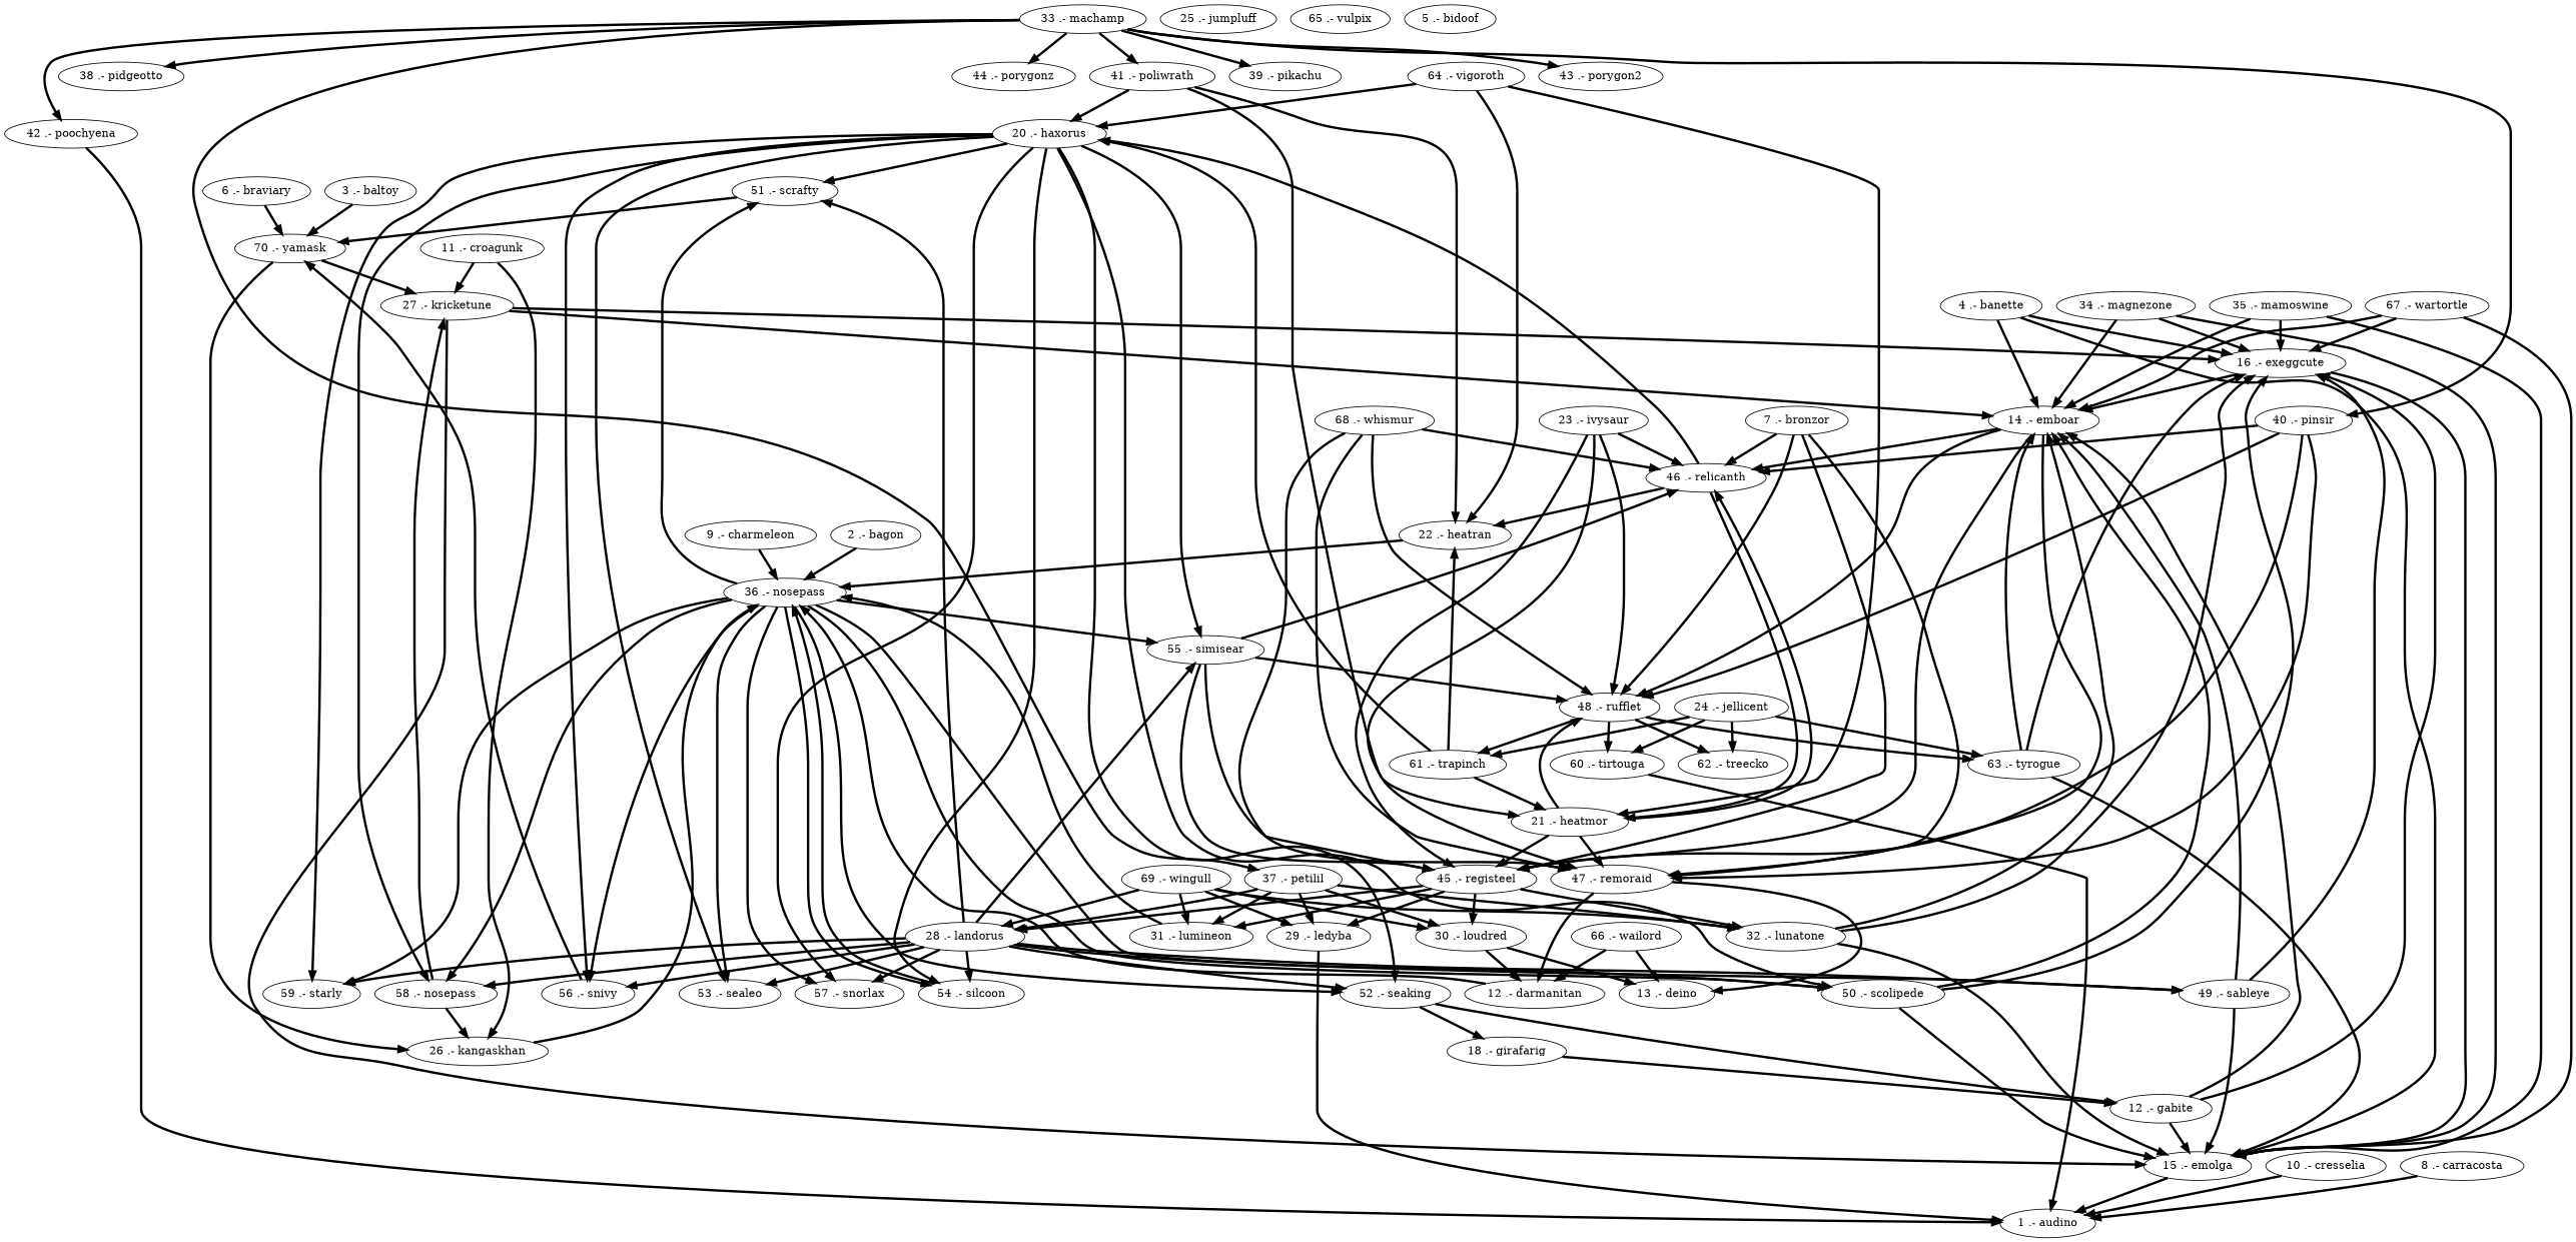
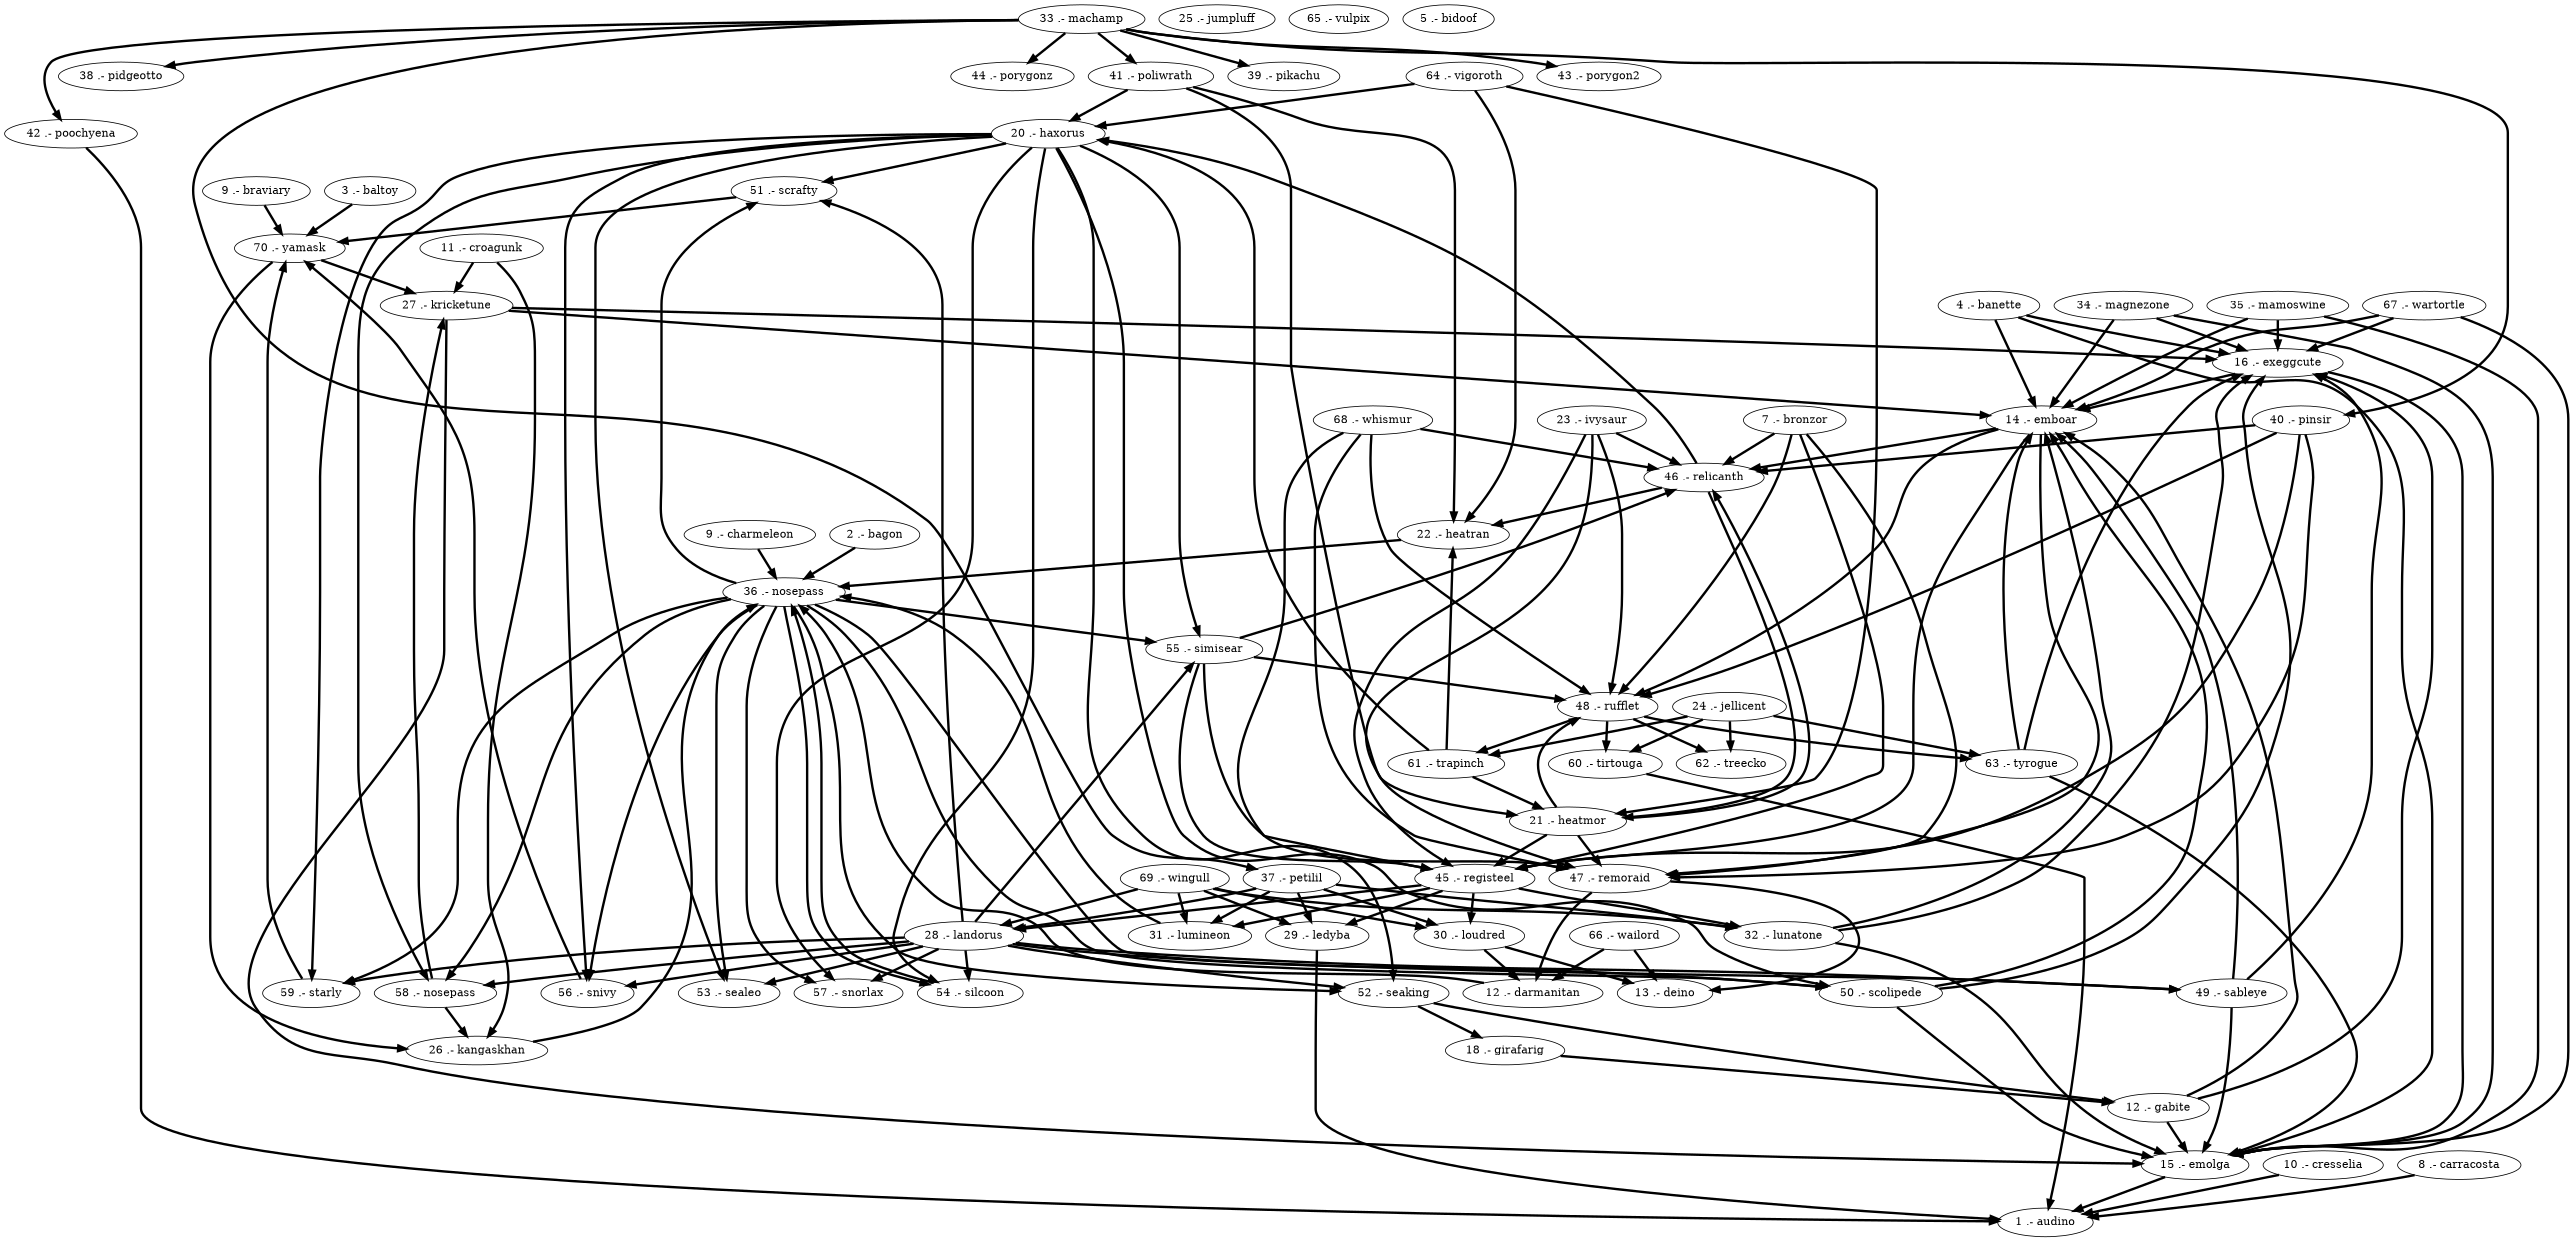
  digraph {
    node [shape=ellipse]
    edge [color=black penwidth=3]
    n1 [label="20 .- haxorus"]
    n2 [label="53 .- sealeo"]
    n3 [label="57 .- snorlax"]
    n4 [label="51 .- scrafty"]
    n5 [label="59 .- starly"]
    n6 [label="54 .- silcoon"]
    n7 [label="56 .- snivy"]
    n8 [label="50 .- scolipede"]
    n9 [label="52 .- seaking"]
    n10 [label="55 .- simisear"]
    n11 [label="58 .- nosepass"]
    n12 [label="70 .- yamask"]
    n13 [label="36 .- nosepass"]
    n14 [label="16 .- exeggcute"]
    n15 [label="15 .- emolga"]
    n16 [label="14 .- emboar"]
    n17 [label="49 .- sableye"]
    n18 [label="18 .- girafarig"]
    n19 [label="12 .- gabite"]
    n20 [label="46 .- relicanth"]
    n21 [label="48 .- rufflet"]
    n22 [label="47 .- remoraid"]
    n23 [label="45 .- registeel"]
    n24 [label="27 .- kricketune"]
    n25 [label="26 .- kangaskhan"]
    n26 [label="21 .- heatmor"]
    n27 [label="22 .- heatran"]
    n28 [label="62 .- treecko"]
    n29 [label="63 .- tyrogue"]
    n30 [label="60 .- tirtouga"]
    n31 [label="61 .- trapinch"]
    n32 [label="13 .- deino"]
    n33 [label="12 .- darmanitan"]
    n34 [label="32 .- lunatone"]
    n35 [label="31 .- lumineon"]
    n36 [label="28 .- landorus"]
    n37 [label="30 .- loudred"]
    n38 [label="29 .- ledyba"]
    n39 [label="43 .- porygon2"]
    n40 [label="1 .- audino"]
    n41 [label="25 .- jumpluff"]
    n42 [label="7 .- bronzor"]
-   n43 [label="6 .- braviary"]
+   n43 [label="9 .- braviary"]
    n44 [label="65 .- vulpix"]
    n45 [label="37 .- petilil"]
    n46 [label="4 .- banette"]
    n47 [label="38 .- pidgeotto"]
    n48 [label="11 .- croagunk"]
    n49 [label="68 .- whismur"]
    n50 [label="9 .- charmeleon"]
    n51 [label="10 .- cresselia"]
    n52 [label="42 .- poochyena"]
    n53 [label="8 .- carracosta"]
    n54 [label="34 .- magnezone"]
    n55 [label="24 .- jellicent"]
    n56 [label="2 .- bagon"]
    n57 [label="64 .- vigoroth"]
    n58 [label="35 .- mamoswine"]
    n59 [label="3 .- baltoy"]
    n60 [label="44 .- porygonz"]
    n61 [label="33 .- machamp"]
    n62 [label="41 .- poliwrath"]
    n63 [label="39 .- pikachu"]
    n64 [label="40 .- pinsir"]
    n65 [label="66 .- wailord"]
    n66 [label="5 .- bidoof"]
    n67 [label="69 .- wingull"]
    n68 [label="23 .- ivysaur"]
    n69 [label="67 .- wartortle"]
    n1 -> n2
    n1 -> n3
    n1 -> n4
    n1 -> n5
    n1 -> n6
    n1 -> n7
    n1 -> n8
    n1 -> n9
    n1 -> n10
    n1 -> n11
    n4 -> n12
+   n5 -> n12
    n6 -> n13
    n7 -> n12
    n8 -> n14
    n8 -> n15
    n8 -> n16
    n9 -> n18
    n9 -> n19
    n10 -> n20
    n10 -> n21
    n10 -> n22
    n10 -> n23
    n11 -> n24
    n11 -> n25
    n12 -> n24
    n12 -> n25
    n13 -> n2
    n13 -> n3
    n13 -> n4
    n13 -> n5
    n13 -> n6
    n13 -> n7
    n13 -> n8
    n13 -> n9
    n13 -> n10
    n13 -> n11
    n13 -> n17
    n14 -> n15
    n14 -> n16
    n15 -> n40
    n16 -> n20
    n16 -> n21
    n16 -> n22
    n16 -> n23
    n17 -> n14
    n17 -> n15
    n17 -> n16
    n18 -> n19
    n19 -> n14
    n19 -> n15
    n19 -> n16
    n20 -> n1
    n20 -> n26
    n20 -> n27
    n21 -> n28
    n21 -> n29
    n21 -> n30
    n21 -> n31
    n22 -> n32
    n22 -> n33
    n23 -> n34
    n23 -> n35
    n23 -> n36
    n23 -> n37
    n23 -> n38
    n24 -> n14
    n24 -> n15
    n24 -> n16
    n25 -> n13
    n26 -> n20
    n26 -> n21
    n26 -> n22
    n26 -> n23
    n27 -> n13
    n29 -> n14
    n29 -> n15
    n29 -> n16
    n30 -> n40
    n31 -> n1
    n31 -> n26
    n31 -> n27
    n33 -> n13
    n34 -> n14
    n34 -> n15
    n34 -> n16
    n35 -> n13
    n36 -> n2
    n36 -> n3
    n36 -> n4
    n36 -> n5
    n36 -> n6
    n36 -> n7
    n36 -> n8
    n36 -> n9
    n36 -> n10
    n36 -> n11
    n36 -> n17
    n37 -> n32
    n37 -> n33
    n38 -> n40
    n42 -> n20
    n42 -> n21
    n42 -> n22
    n42 -> n23
    n43 -> n12
    n45 -> n34
    n45 -> n35
    n45 -> n36
    n45 -> n37
    n45 -> n38
    n46 -> n14
    n46 -> n15
    n46 -> n16
    n48 -> n24
    n48 -> n25
    n49 -> n20
    n49 -> n21
    n49 -> n22
    n49 -> n23
    n50 -> n13
    n51 -> n40
    n52 -> n40
    n53 -> n40
    n54 -> n14
    n54 -> n15
    n54 -> n16
    n55 -> n28
    n55 -> n29
    n55 -> n30
    n55 -> n31
    n56 -> n13
    n57 -> n1
    n57 -> n26
    n57 -> n27
    n58 -> n14
    n58 -> n15
    n58 -> n16
    n59 -> n12
    n61 -> n39
    n61 -> n45
    n61 -> n47
    n61 -> n52
    n61 -> n60
    n61 -> n62
    n61 -> n63
    n61 -> n64
    n62 -> n1
    n62 -> n26
    n62 -> n27
    n64 -> n20
    n64 -> n21
    n64 -> n22
    n64 -> n23
    n65 -> n32
    n65 -> n33
    n67 -> n34
    n67 -> n35
    n67 -> n36
    n67 -> n37
    n67 -> n38
    n68 -> n20
    n68 -> n21
    n68 -> n22
    n68 -> n23
    n69 -> n14
    n69 -> n15
    n69 -> n16
  }
